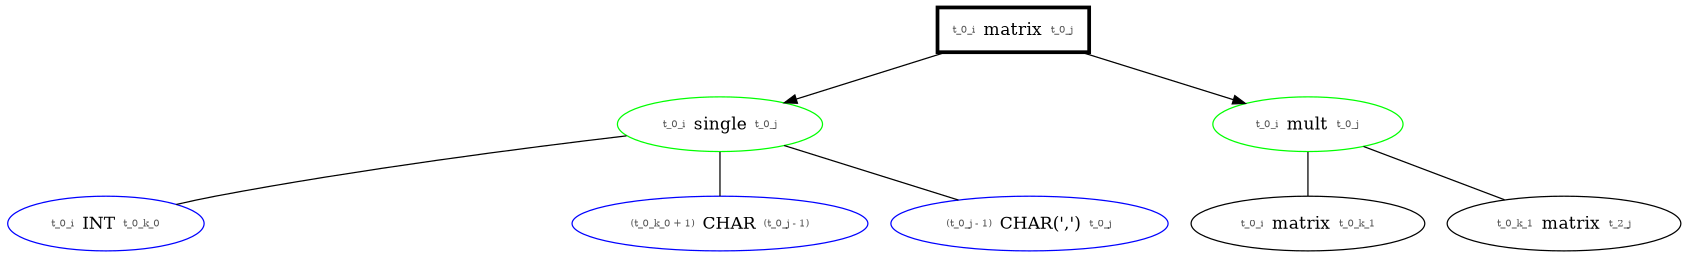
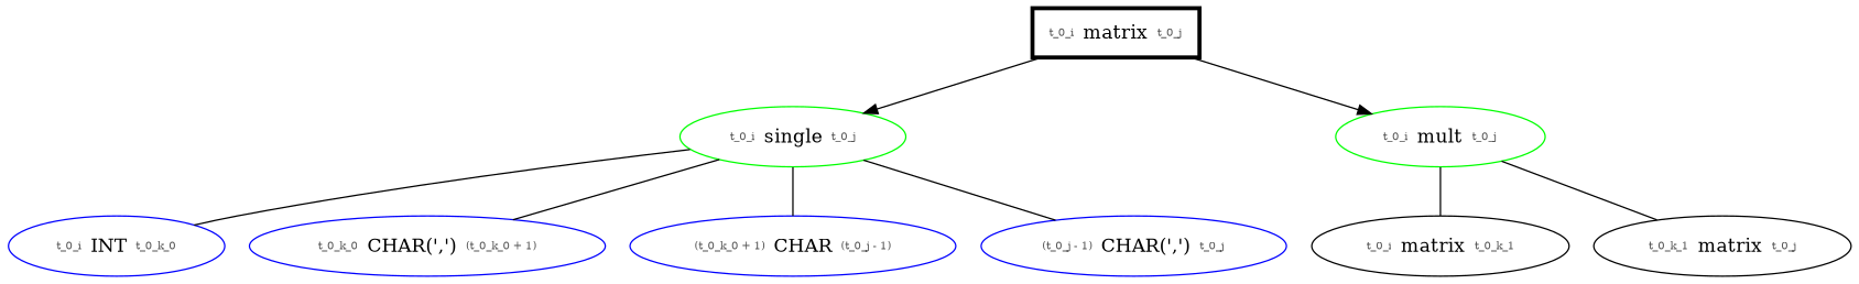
  digraph {
    node [color=blue]
    edge [arrowhead=none]
    n1 [color=black label=<<table border='0'><tr><td><font point-size='8' color='#555555'>t_0_i</font></td><td>matrix</td><td><font point-size='8' color='#555555'>t_0_j</font></td></tr></table>> penwidth=3 shape=box]
    n2 [color=green label=<<table border='0'><tr><td><font point-size='8' color='#555555'>t_0_i</font></td><td>single</td><td><font point-size='8' color='#555555'>t_0_j</font></td></tr></table>>]
    n3 [color=green label=<<table border='0'><tr><td><font point-size='8' color='#555555'>t_0_i</font></td><td>mult</td><td><font point-size='8' color='#555555'>t_0_j</font></td></tr></table>>]
    n4 [label=<<table border='0'><tr><td><font point-size='8' color='#555555'>t_0_i</font></td><td>INT</td><td><font point-size='8' color='#555555'>t_0_k_0</font></td></tr></table>>]
+   n5 [label=<<table border='0'><tr><td><font point-size='8' color='#555555'>t_0_k_0</font></td><td>CHAR(',')</td><td><font point-size='8' color='#555555'>(t_0_k_0 + 1)</font></td></tr></table>>]
    n6 [label=<<table border='0'><tr><td><font point-size='8' color='#555555'>(t_0_k_0 + 1)</font></td><td>CHAR</td><td><font point-size='8' color='#555555'>(t_0_j - 1)</font></td></tr></table>>]
    n7 [label=<<table border='0'><tr><td><font point-size='8' color='#555555'>(t_0_j - 1)</font></td><td>CHAR(',')</td><td><font point-size='8' color='#555555'>t_0_j</font></td></tr></table>>]
    n8 [color=black label=<<table border='0'><tr><td><font point-size='8' color='#555555'>t_0_i</font></td><td>matrix</td><td><font point-size='8' color='#555555'>t_0_k_1</font></td></tr></table>>]
-   n9 [color=black label=<<table border='0'><tr><td><font point-size='8' color='#555555'>t_0_k_1</font></td><td>matrix</td><td><font point-size='8' color='#555555'>t_2_j</font></td></tr></table>>]
+   n9 [color=black label=<<table border='0'><tr><td><font point-size='8' color='#555555'>t_0_k_1</font></td><td>matrix</td><td><font point-size='8' color='#555555'>t_0_j</font></td></tr></table>>]
    n1 -> n2 [arrowhead=""]
    n1 -> n3 [arrowhead=""]
    n2 -> n4
+   n2 -> n5
    n2 -> n6
    n2 -> n7
    n3 -> n8
    n3 -> n9
  }
